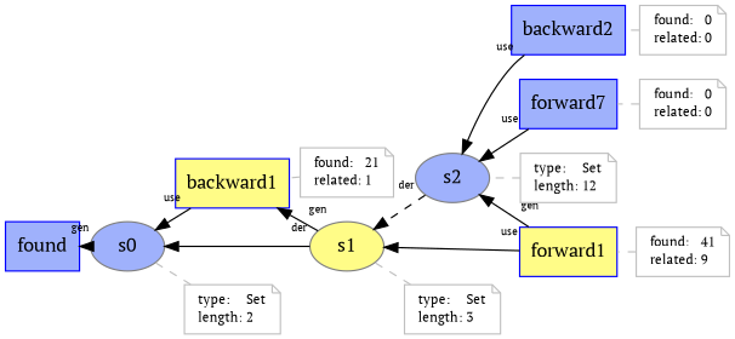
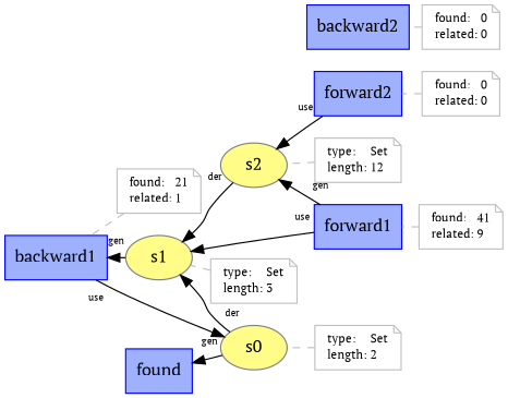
  digraph {
    fontname="PT Serif"
    rankdir=RL
    ranksep=0.1
    node [color=gray fontname="PT Serif" shape=note style=filled]
    edge [fontname="PT Serif" labelangle=60.0 labeldistance=1.5 labelfontsize=8 rotation=20]
    n1 [color="#0000FF" fillcolor="#9FB1FC" label=found shape=polygon sides=4]
-   n2 [color="#0000FF" fillcolor="#FFFC87" label=backward1 shape=polygon sides=4]
-   n3 [color="#808080" fillcolor="#9FB1FC" label=s0 shape=""]
+   n2 [color="#0000FF" fillcolor="#9FB1FC" label=backward1 shape=polygon sides=4]
+   n3 [color="#808080" fillcolor="#FFFC87" label=s0 shape=""]
    n4 [fontcolor=black fontsize=10 label=<<TABLE cellpadding="0" border="0"> 	<TR> 	    <TD align="left">found:</TD> 	    <TD align="left">21</TD> 	</TR> 	<TR> 	    <TD align="left">related:</TD> 	    <TD align="left">1</TD> 	</TR>     </TABLE>> style=""]
-   n5 [color="#0000FF" fillcolor="#FFFC87" label=forward1 shape=polygon sides=4]
+   n5 [color="#0000FF" fillcolor="#9FB1FC" label=forward1 shape=polygon sides=4]
    n6 [color="#808080" fillcolor="#FFFC87" label=s1 shape=""]
-   n7 [color="#808080" fillcolor="#9FB1FC" label=s2 shape=""]
+   n7 [color="#808080" fillcolor="#FFFC87" label=s2 shape=""]
    n8 [fontcolor=black fontsize=10 label=<<TABLE cellpadding="0" border="0"> 	<TR> 	    <TD align="left">found:</TD> 	    <TD align="left">41</TD> 	</TR> 	<TR> 	    <TD align="left">related:</TD> 	    <TD align="left">9</TD> 	</TR>     </TABLE>> style=""]
    n9 [color="#0000FF" fillcolor="#9FB1FC" label=backward2 shape=polygon sides=4]
    n10 [fontcolor=black fontsize=10 label=<<TABLE cellpadding="0" border="0"> 	<TR> 	    <TD align="left">found:</TD> 	    <TD align="left">0</TD> 	</TR> 	<TR> 	    <TD align="left">related:</TD> 	    <TD align="left">0</TD> 	</TR>     </TABLE>> style=""]
-   n11 [color="#0000FF" fillcolor="#9FB1FC" label=forward7 shape=polygon sides=4]
+   n11 [color="#0000FF" fillcolor="#9FB1FC" label=forward2 shape=polygon sides=4]
    n12 [fontcolor=black fontsize=10 label=<<TABLE cellpadding="0" border="0"> 	<TR> 	    <TD align="left">found:</TD> 	    <TD align="left">0</TD> 	</TR> 	<TR> 	    <TD align="left">related:</TD> 	    <TD align="left">0</TD> 	</TR>     </TABLE>> style=""]
    n13 [fontcolor=black fontsize=10 label=<<TABLE cellpadding="0" border="0"> 	<TR> 	    <TD align="left">type:</TD> 	    <TD align="left">Set</TD> 	</TR> 	<TR> 	    <TD align="left">length:</TD> 	    <TD align="left">2</TD> 	</TR>     </TABLE>> style=""]
    n14 [fontcolor=black fontsize=10 label=<<TABLE cellpadding="0" border="0"> 	<TR> 	    <TD align="left">type:</TD> 	    <TD align="left">Set</TD> 	</TR> 	<TR> 	    <TD align="left">length:</TD> 	    <TD align="left">3</TD> 	</TR>     </TABLE>> style=""]
    n15 [fontcolor=black fontsize=10 label=<<TABLE cellpadding="0" border="0"> 	<TR> 	    <TD align="left">type:</TD> 	    <TD align="left">Set</TD> 	</TR> 	<TR> 	    <TD align="left">length:</TD> 	    <TD align="left">12</TD> 	</TR>     </TABLE>> style=""]
    n2 -> n3 [taillabel=use]
    n3 -> n1 [taillabel=gen]
    n4 -> n2 [arrowhead=none color=gray style=dashed labelangle="" labeldistance="" labelfontsize="" rotation=""]
    n5 -> n6 [taillabel=use]
    n5 -> n7 [taillabel=gen]
    n6 -> n2 [taillabel=gen]
-   n6 -> n3 [taillabel=der]
-   n7 -> n6 [taillabel=der style=dashed]
+   n3 -> n6 [taillabel=der]
+   n7 -> n6 [taillabel=der]
    n8 -> n5 [arrowhead=none color=gray style=dashed labelangle="" labeldistance="" labelfontsize="" rotation=""]
-   n9 -> n7 [taillabel=use]
    n10 -> n9 [arrowhead=none color=gray style=dashed labelangle="" labeldistance="" labelfontsize="" rotation=""]
    n11 -> n7 [taillabel=use]
    n12 -> n11 [arrowhead=none color=gray style=dashed labelangle="" labeldistance="" labelfontsize="" rotation=""]
    n13 -> n3 [arrowhead=none color=gray style=dashed labelangle="" labeldistance="" labelfontsize="" rotation=""]
    n14 -> n6 [arrowhead=none color=gray style=dashed labelangle="" labeldistance="" labelfontsize="" rotation=""]
    n15 -> n7 [arrowhead=none color=gray style=dashed labelangle="" labeldistance="" labelfontsize="" rotation=""]
  }
